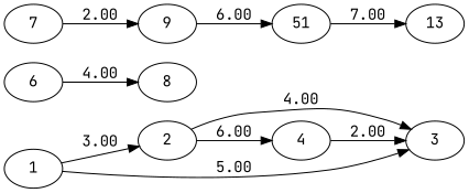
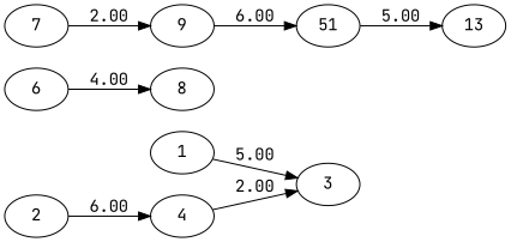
  digraph {
    fontname="JetBrains Mono"
    rankdir=LR
    node [fontname="JetBrains Mono"]
    edge [fontname="JetBrains Mono"]
    1
    2
    3
    4
    6
    8
    7
    9
    n9 [label=51]
    13
-   1 -> 2 [label=3.00]
    1 -> 3 [label=5.00]
-   2 -> 3 [label=4.00]
    2 -> 4 [label=6.00]
    4 -> 3 [label=2.00]
    6 -> 8 [label=4.00]
    7 -> 9 [label=2.00]
    9 -> n9 [label=6.00]
-   n9 -> 13 [label=7.00]
+   n9 -> 13 [label=5.00]
  }
